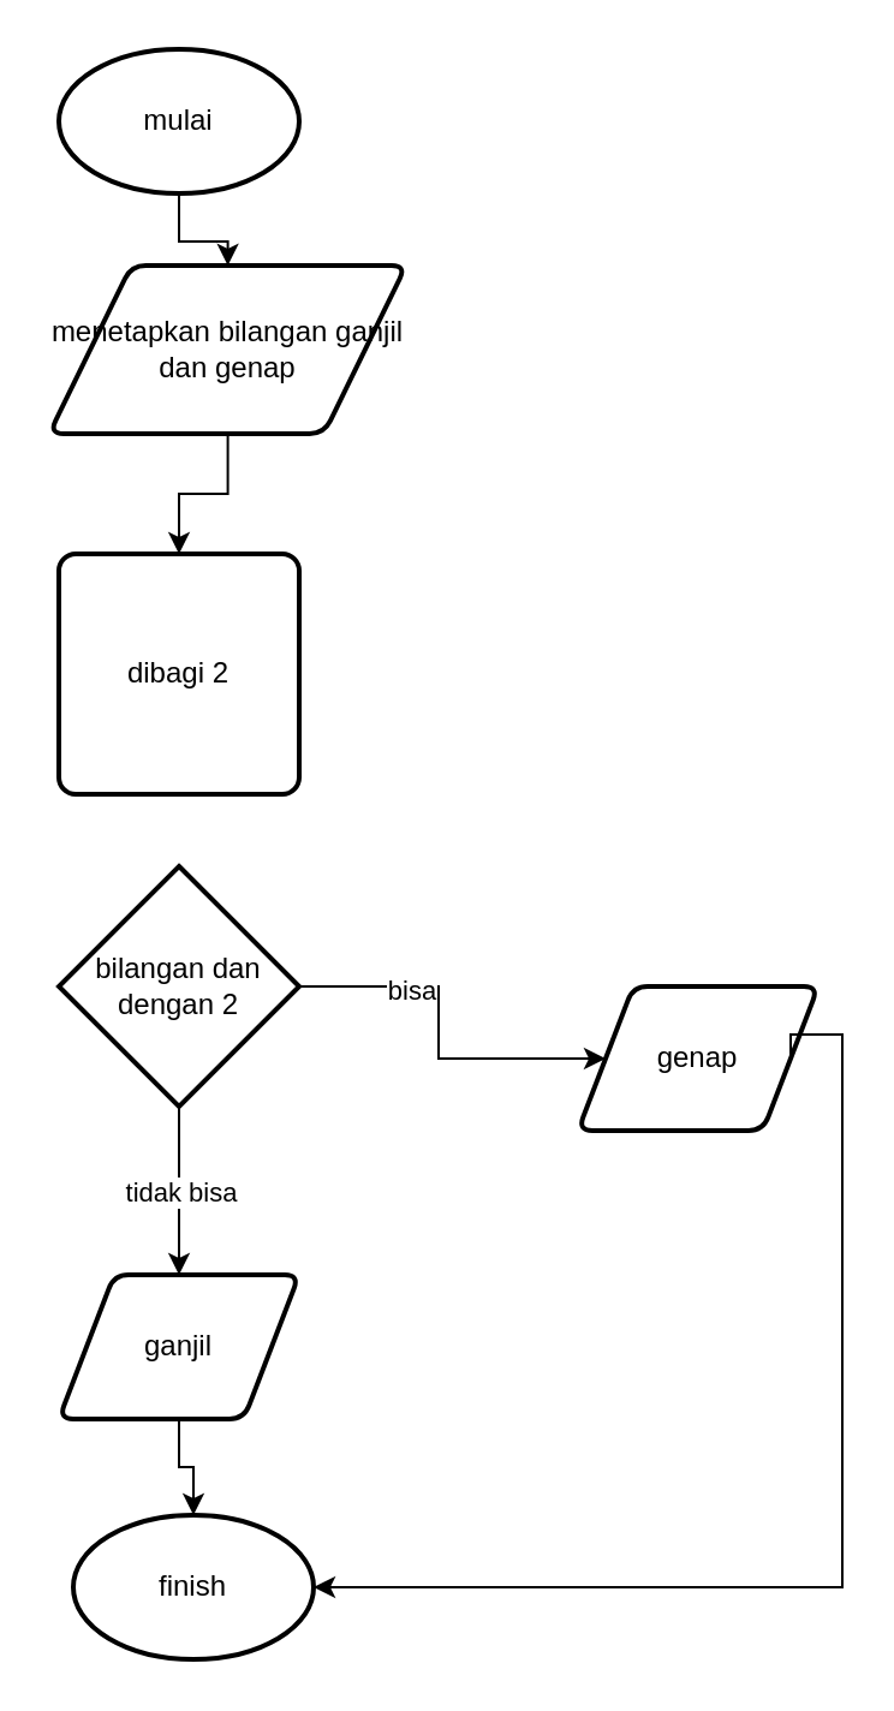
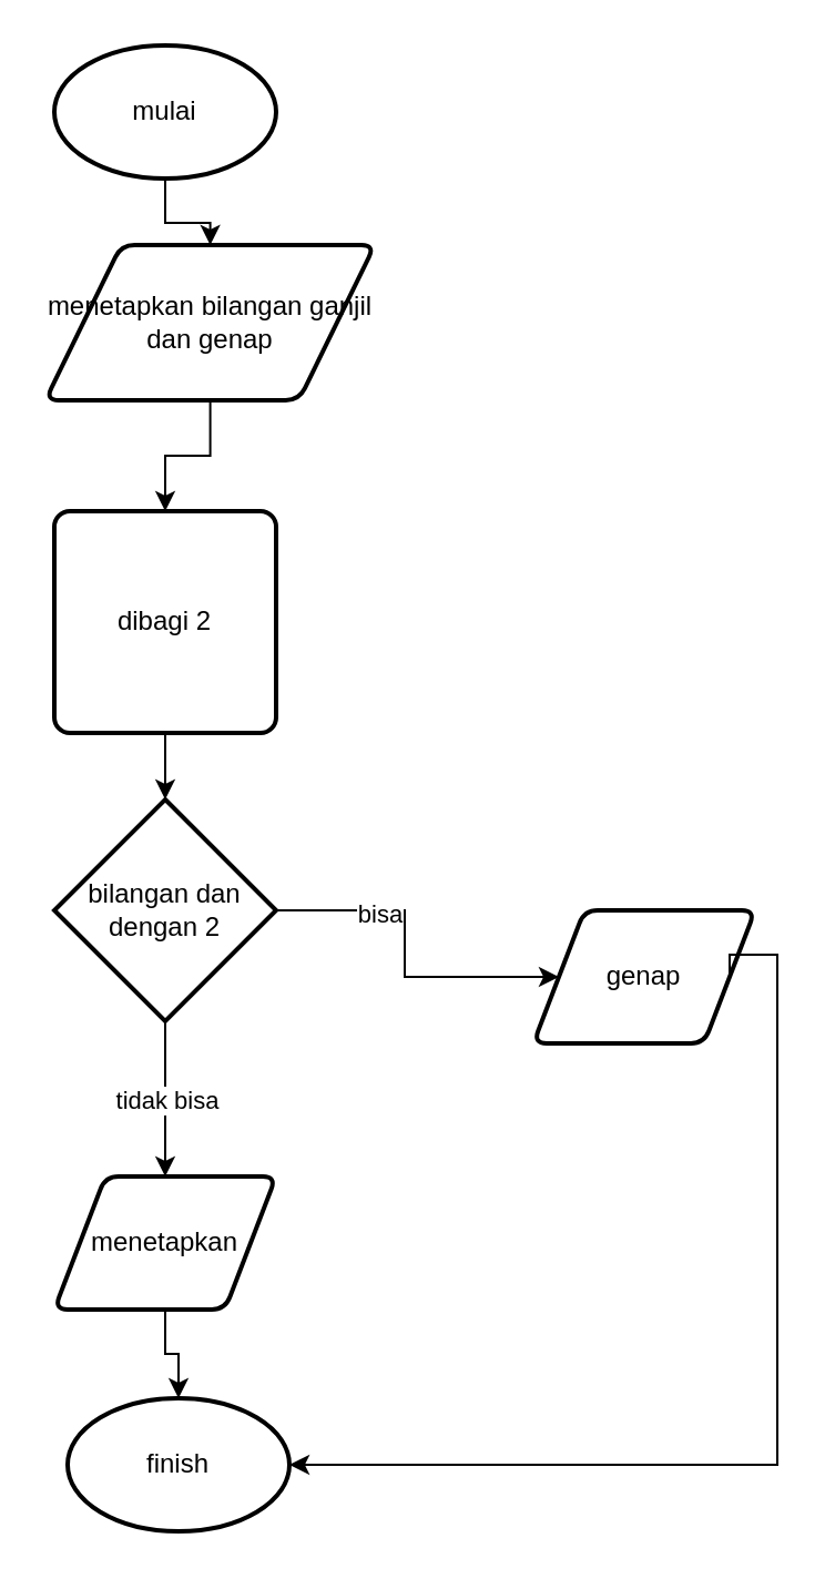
  <mxCell id="0" />
  <mxCell id="1" parent="0" />
  <mxCell id="2" value="" style="edgeStyle=orthogonalEdgeStyle;rounded=0;orthogonalLoop=1;jettySize=auto;html=1;" edge="1" parent="1" source="3" target="5"><mxGeometry relative="1" as="geometry" /></mxCell>
  <mxCell id="3" value="mulai" style="strokeWidth=2;html=1;shape=mxgraph.flowchart.start_1;whiteSpace=wrap;" vertex="1" parent="1"><mxGeometry x="24" y="20" width="100" height="60" as="geometry" /></mxCell>
  <mxCell id="4" value="" style="edgeStyle=orthogonalEdgeStyle;rounded=0;orthogonalLoop=1;jettySize=auto;html=1;" edge="1" parent="1" source="5" target="7"><mxGeometry relative="1" as="geometry" /></mxCell>
  <mxCell id="5" value="menetapkan bilangan ganjil dan genap" style="shape=parallelogram;html=1;strokeWidth=2;perimeter=parallelogramPerimeter;whiteSpace=wrap;rounded=1;arcSize=12;size=0.23;" vertex="1" parent="1"><mxGeometry x="20" y="110" width="148.5" height="70" as="geometry" /></mxCell>
+ <mxCell id="6" value="" style="edgeStyle=orthogonalEdgeStyle;rounded=0;orthogonalLoop=1;jettySize=auto;html=1;" edge="1" parent="1" source="7" target="12"><mxGeometry relative="1" as="geometry" /></mxCell>
  <mxCell id="7" value="dibagi 2" style="rounded=1;whiteSpace=wrap;html=1;absoluteArcSize=1;arcSize=14;strokeWidth=2;" vertex="1" parent="1"><mxGeometry x="24" y="230" width="100" height="100" as="geometry" /></mxCell>
  <mxCell id="8" value="" style="edgeStyle=orthogonalEdgeStyle;rounded=0;orthogonalLoop=1;jettySize=auto;html=1;" edge="1" parent="1" source="12" target="13"><mxGeometry relative="1" as="geometry" /></mxCell>
  <mxCell id="9" value="bisa" style="edgeLabel;html=1;align=center;verticalAlign=middle;resizable=0;points=[];" vertex="1" connectable="0" parent="8"><mxGeometry x="-0.42" y="-1" relative="1" as="geometry"><mxPoint as="offset" /></mxGeometry></mxCell>
  <mxCell id="10" value="" style="edgeStyle=orthogonalEdgeStyle;rounded=0;orthogonalLoop=1;jettySize=auto;html=1;" edge="1" parent="1" source="12" target="15"><mxGeometry relative="1" as="geometry" /></mxCell>
  <mxCell id="11" value="tidak bisa" style="edgeLabel;html=1;align=center;verticalAlign=middle;resizable=0;points=[];" vertex="1" connectable="0" parent="10"><mxGeometry relative="1" as="geometry"><mxPoint as="offset" /></mxGeometry></mxCell>
  <mxCell id="12" value="bilangan dan dengan 2" style="strokeWidth=2;html=1;shape=mxgraph.flowchart.decision;whiteSpace=wrap;" vertex="1" parent="1"><mxGeometry x="24" y="360" width="100" height="100" as="geometry" /></mxCell>
  <mxCell id="13" value="genap" style="shape=parallelogram;html=1;strokeWidth=2;perimeter=parallelogramPerimeter;whiteSpace=wrap;rounded=1;arcSize=12;size=0.23;" vertex="1" parent="1"><mxGeometry x="240" y="410" width="100" height="60" as="geometry" /></mxCell>
  <mxCell id="14" value="" style="edgeStyle=orthogonalEdgeStyle;rounded=0;orthogonalLoop=1;jettySize=auto;html=1;" edge="1" parent="1" source="15" target="16"><mxGeometry relative="1" as="geometry" /></mxCell>
- <mxCell id="15" value="ganjil" style="shape=parallelogram;html=1;strokeWidth=2;perimeter=parallelogramPerimeter;whiteSpace=wrap;rounded=1;arcSize=12;size=0.23;" vertex="1" parent="1"><mxGeometry x="24" y="530" width="100" height="60" as="geometry" /></mxCell>
+ <mxCell id="15" value="menetapkan" style="shape=parallelogram;html=1;strokeWidth=2;perimeter=parallelogramPerimeter;whiteSpace=wrap;rounded=1;arcSize=12;size=0.23;" vertex="1" parent="1"><mxGeometry x="24" y="530" width="100" height="60" as="geometry" /></mxCell>
  <mxCell id="16" value="finish" style="strokeWidth=2;html=1;shape=mxgraph.flowchart.start_1;whiteSpace=wrap;" vertex="1" parent="1"><mxGeometry x="30" y="630" width="100" height="60" as="geometry" /></mxCell>
  <mxCell id="17" style="edgeStyle=orthogonalEdgeStyle;rounded=0;orthogonalLoop=1;jettySize=auto;html=1;exitX=1;exitY=0.5;exitDx=0;exitDy=0;entryX=1;entryY=0.5;entryDx=0;entryDy=0;entryPerimeter=0;" edge="1" parent="1" source="13" target="16"><mxGeometry relative="1" as="geometry"><Array as="points"><mxPoint x="350" y="430" /><mxPoint x="350" y="660" /></Array></mxGeometry></mxCell>
